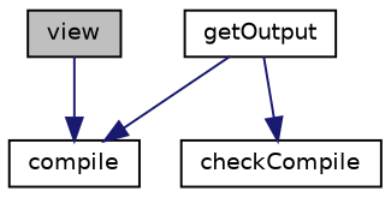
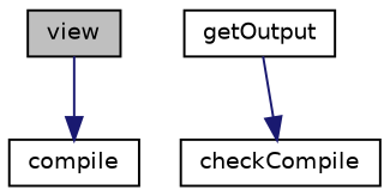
  digraph {
    rankdir=TB
    node [color=black fillcolor=white fontname=Helvetica fontsize=10 shape=record style=filled]
    edge [color=midnightblue fontname=Helvetica fontsize=10 labelfontname=Helvetica labelfontsize=10 style=solid]
    n1 [fillcolor=grey75 fontcolor=black height=0.2 label=view width=0.4]
    n2 [height=0.2 label=compile width=0.4]
    n3 [height=0.2 label=getOutput width=0.4]
    n4 [height=0.2 label=checkCompile width=0.4]
    n1 -> n2
-   n3 -> n2
    n3 -> n4
  }
